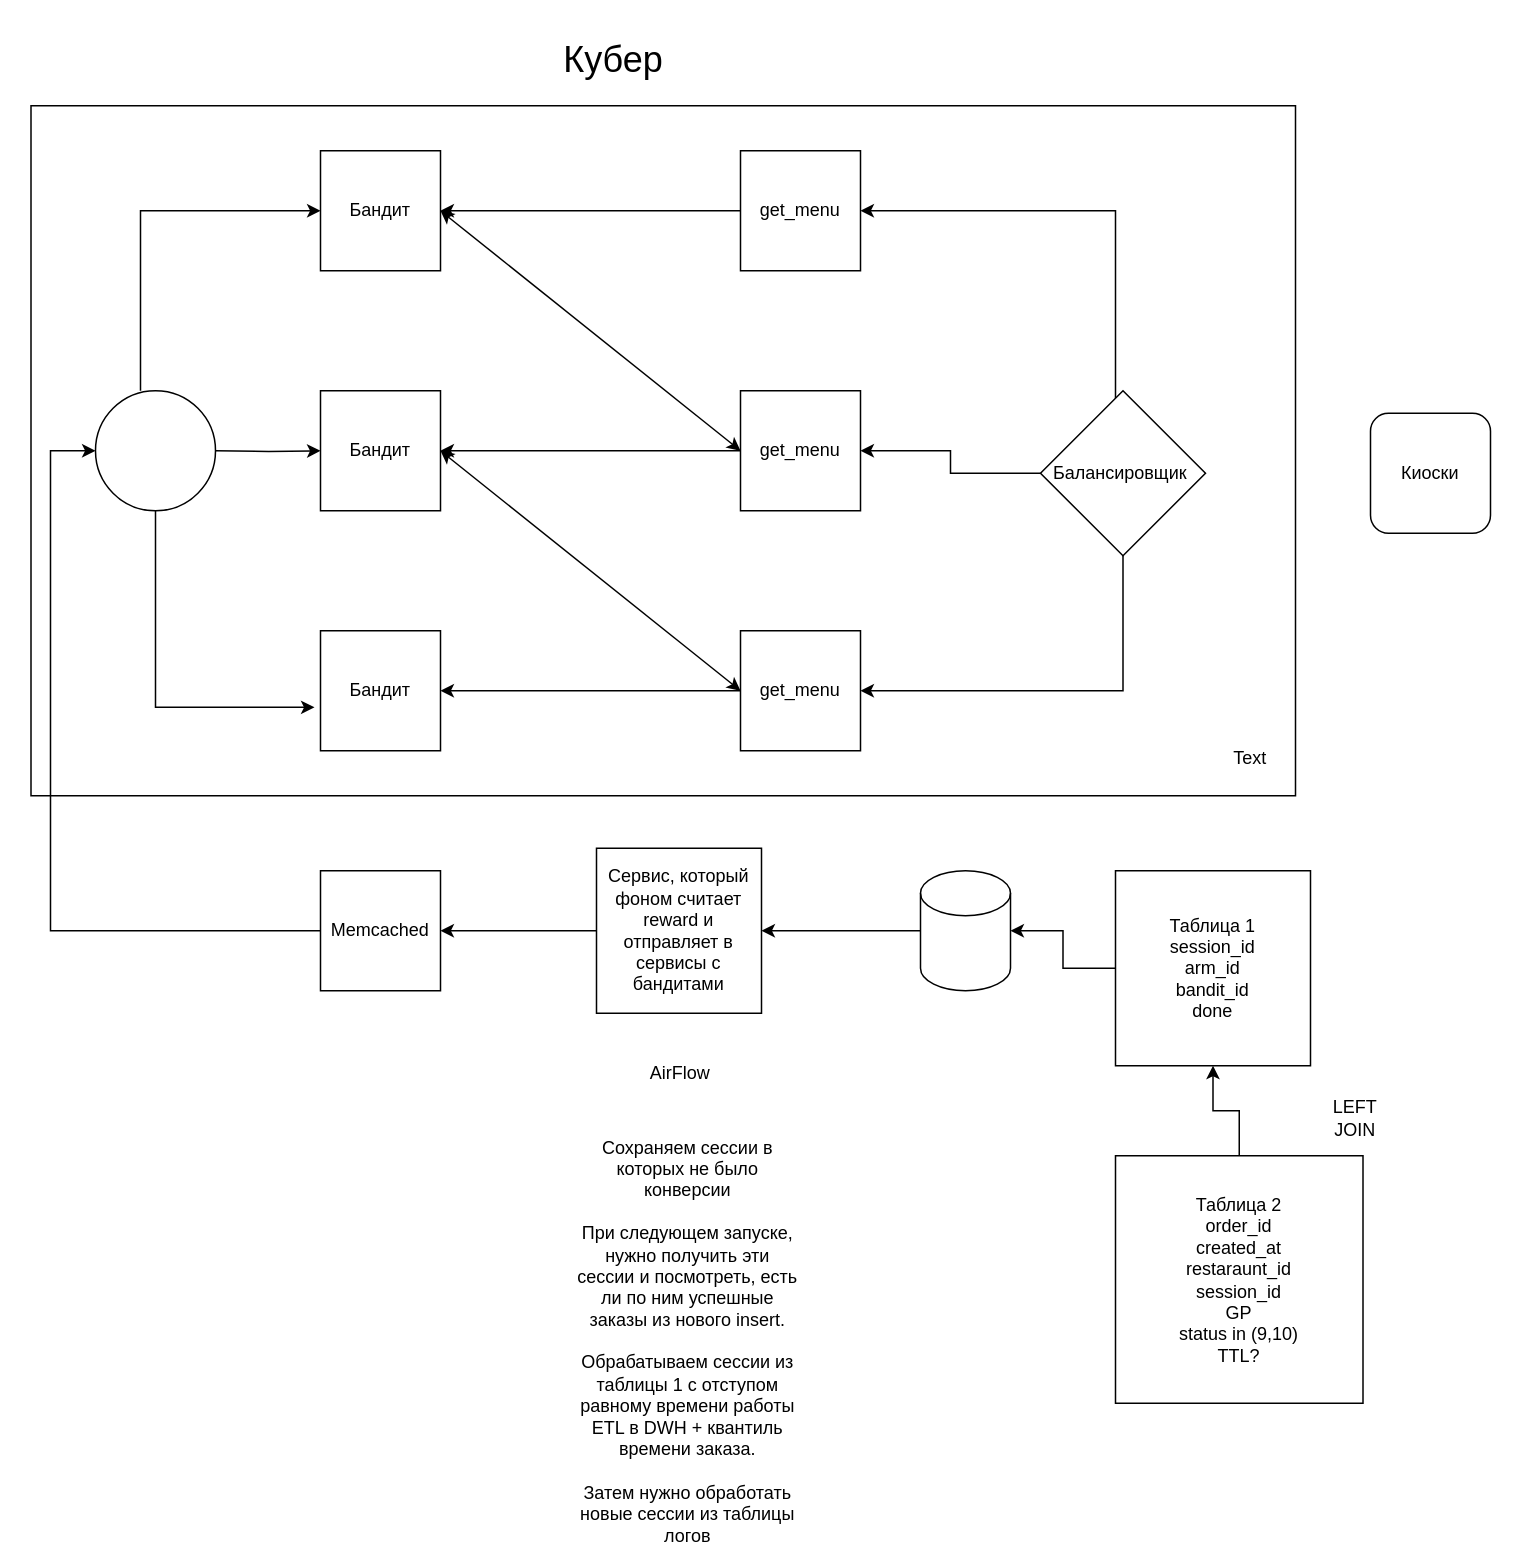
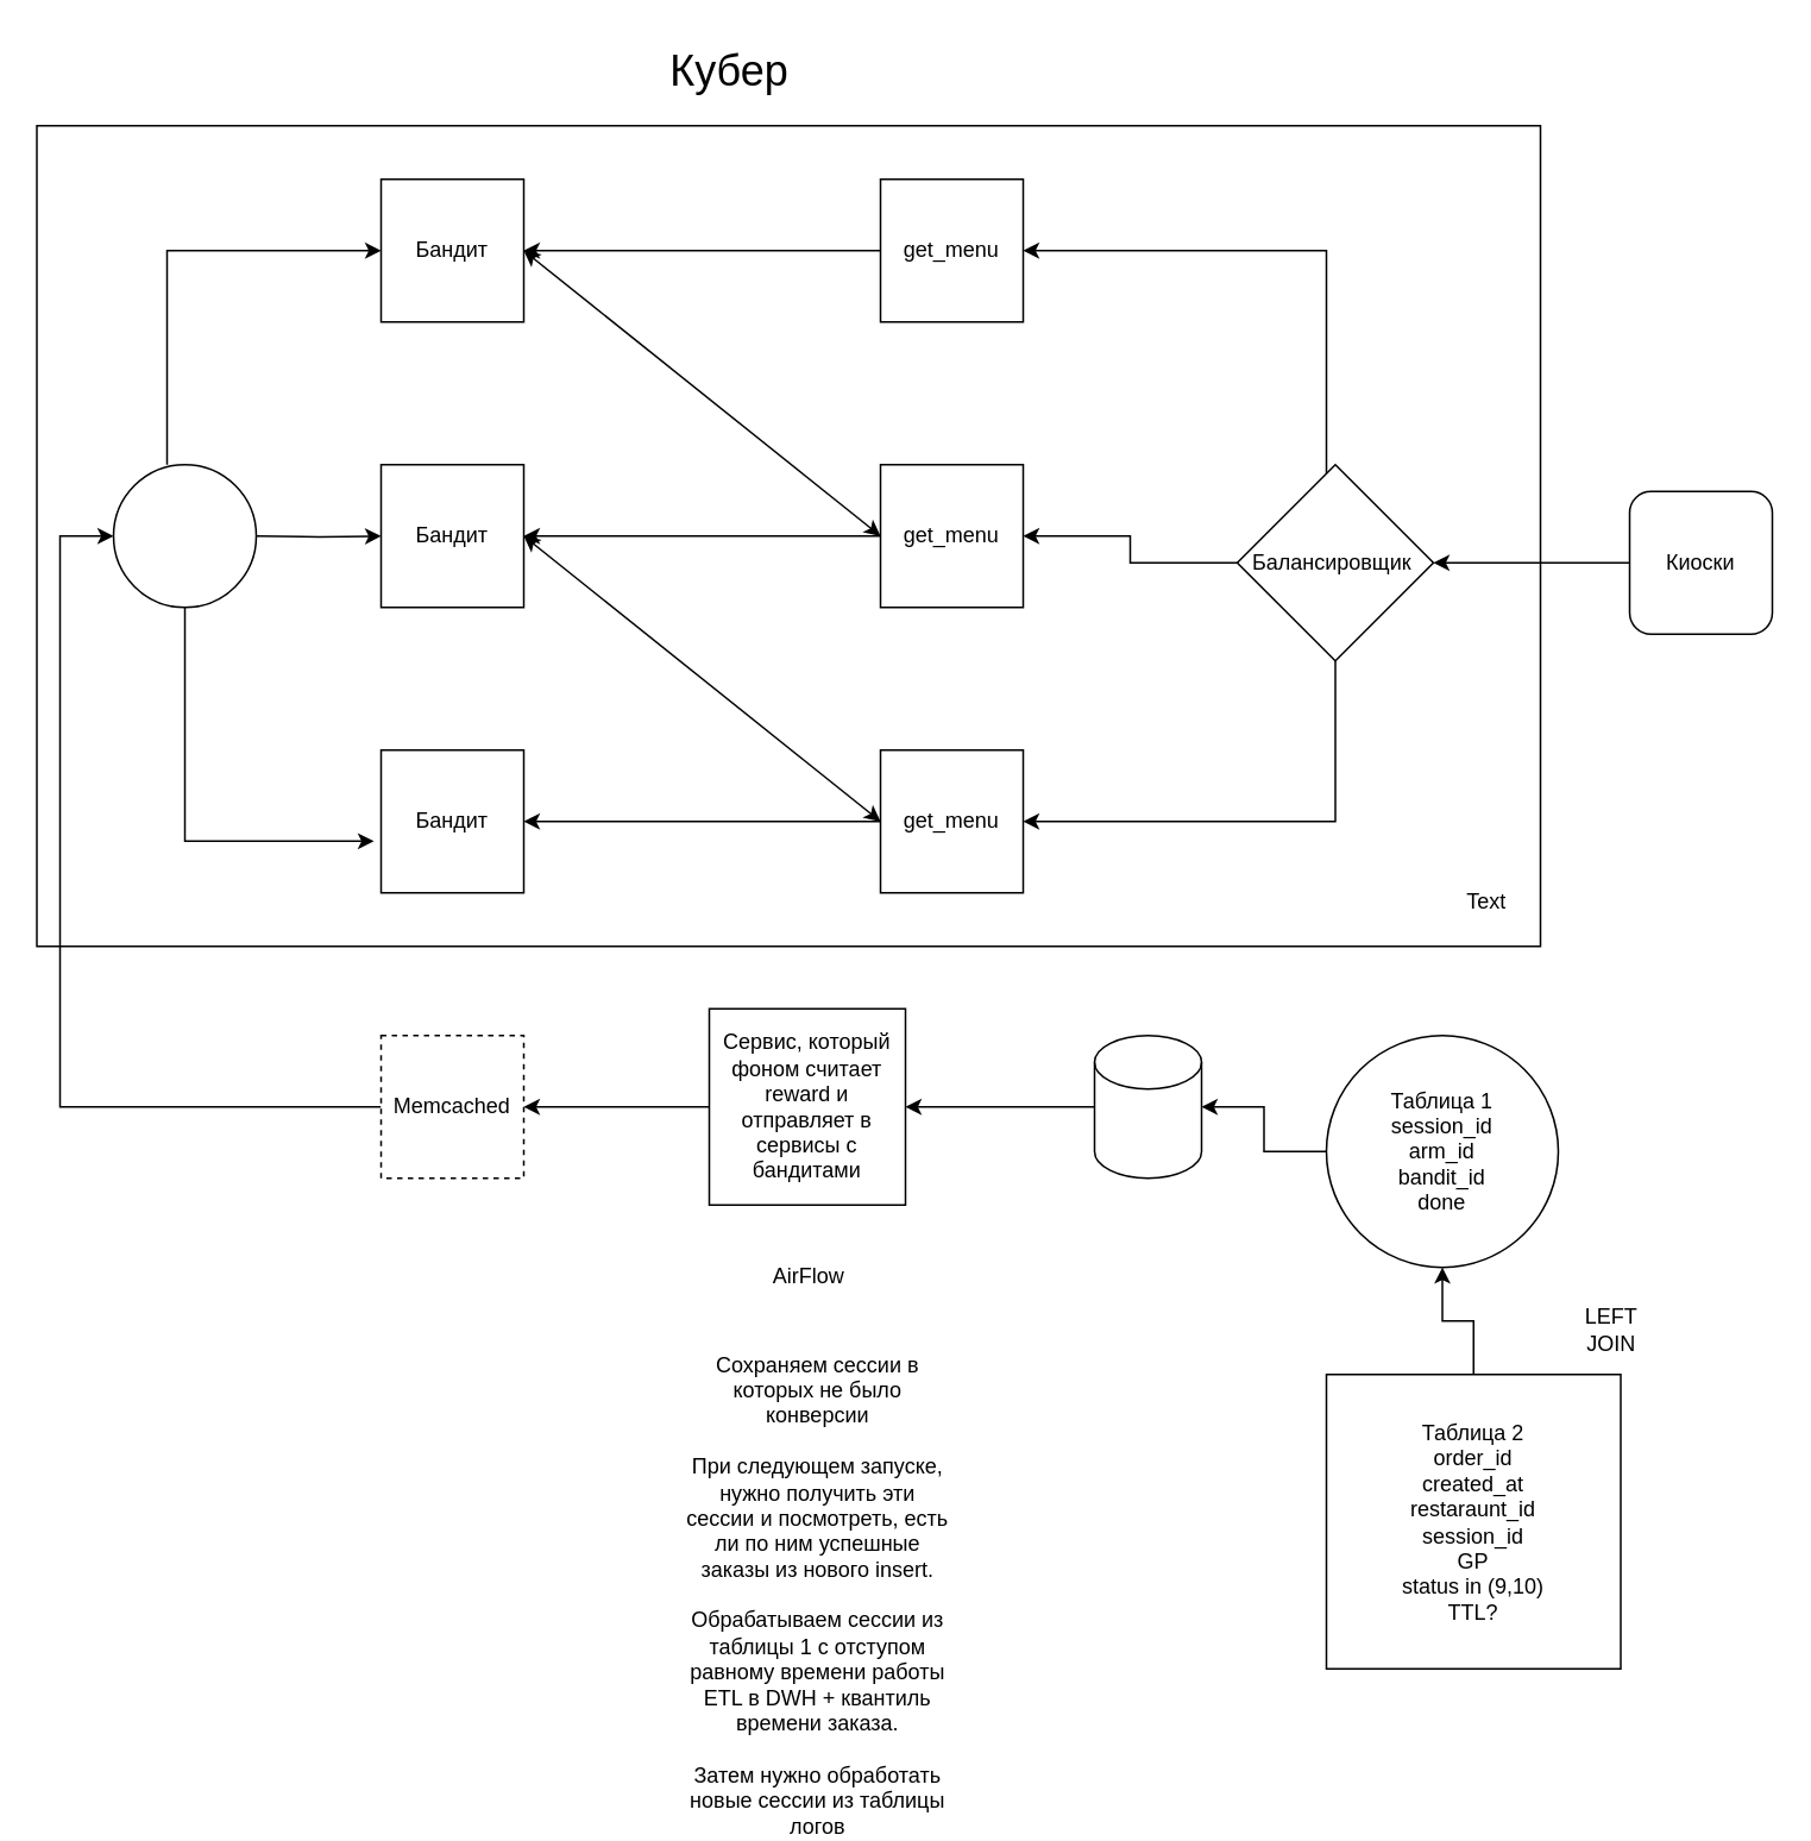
  <mxCell id="0" />
  <mxCell id="1" parent="0" />
  <mxCell id="2" value="" style="rounded=0;whiteSpace=wrap;html=1;" vertex="1" parent="1"><mxGeometry x="20" y="70" width="843" height="460" as="geometry" /></mxCell>
  <mxCell id="3" style="edgeStyle=orthogonalEdgeStyle;rounded=0;orthogonalLoop=1;jettySize=auto;html=1;entryX=1;entryY=0.5;entryDx=0;entryDy=0;" parent="1" source="4" target="13" edge="1"><mxGeometry relative="1" as="geometry" /></mxCell>
  <mxCell id="4" value="get_menu" style="whiteSpace=wrap;html=1;aspect=fixed;" parent="1" vertex="1"><mxGeometry x="493" y="100" width="80" height="80" as="geometry" /></mxCell>
  <mxCell id="5" style="edgeStyle=orthogonalEdgeStyle;rounded=0;orthogonalLoop=1;jettySize=auto;html=1;exitX=0;exitY=0.5;exitDx=0;exitDy=0;entryX=1;entryY=0.5;entryDx=0;entryDy=0;" parent="1" source="6" target="14" edge="1"><mxGeometry relative="1" as="geometry" /></mxCell>
  <mxCell id="6" value="get_menu" style="whiteSpace=wrap;html=1;aspect=fixed;" parent="1" vertex="1"><mxGeometry x="493" y="260" width="80" height="80" as="geometry" /></mxCell>
  <mxCell id="7" style="edgeStyle=orthogonalEdgeStyle;rounded=0;orthogonalLoop=1;jettySize=auto;html=1;" parent="1" source="8" target="15" edge="1"><mxGeometry relative="1" as="geometry" /></mxCell>
  <mxCell id="8" value="get_menu" style="whiteSpace=wrap;html=1;aspect=fixed;" parent="1" vertex="1"><mxGeometry x="493" y="420" width="80" height="80" as="geometry" /></mxCell>
  <mxCell id="9" style="edgeStyle=orthogonalEdgeStyle;rounded=0;orthogonalLoop=1;jettySize=auto;html=1;entryX=1;entryY=0.5;entryDx=0;entryDy=0;" edge="1" parent="1" source="12" target="4"><mxGeometry relative="1" as="geometry"><Array as="points"><mxPoint x="743" y="140" /></Array></mxGeometry></mxCell>
  <mxCell id="10" style="edgeStyle=orthogonalEdgeStyle;rounded=0;orthogonalLoop=1;jettySize=auto;html=1;" edge="1" parent="1" source="12" target="6"><mxGeometry relative="1" as="geometry" /></mxCell>
  <mxCell id="11" style="edgeStyle=orthogonalEdgeStyle;rounded=0;orthogonalLoop=1;jettySize=auto;html=1;entryX=1;entryY=0.5;entryDx=0;entryDy=0;" edge="1" parent="1" source="12" target="8"><mxGeometry relative="1" as="geometry"><Array as="points"><mxPoint x="748" y="460" /></Array></mxGeometry></mxCell>
  <mxCell id="12" value="Балансировщик&amp;nbsp;" style="rhombus;whiteSpace=wrap;html=1;aspect=fixed;" parent="1" vertex="1"><mxGeometry x="693" y="260" width="110" height="110" as="geometry" /></mxCell>
  <mxCell id="13" value="Бандит" style="whiteSpace=wrap;html=1;aspect=fixed;" parent="1" vertex="1"><mxGeometry x="213" y="100" width="80" height="80" as="geometry" /></mxCell>
  <mxCell id="14" value="Бандит" style="whiteSpace=wrap;html=1;aspect=fixed;" parent="1" vertex="1"><mxGeometry x="213" y="260" width="80" height="80" as="geometry" /></mxCell>
  <mxCell id="15" value="Бандит" style="whiteSpace=wrap;html=1;aspect=fixed;" parent="1" vertex="1"><mxGeometry x="213" y="420" width="80" height="80" as="geometry" /></mxCell>
  <mxCell id="16" value="" style="edgeStyle=orthogonalEdgeStyle;rounded=0;orthogonalLoop=1;jettySize=auto;html=1;" edge="1" parent="1" source="17" target="19"><mxGeometry relative="1" as="geometry" /></mxCell>
  <mxCell id="17" value="Сервис, который фоном считает reward и отправляет в сервисы с бандитами" style="whiteSpace=wrap;html=1;aspect=fixed;" parent="1" vertex="1"><mxGeometry x="397" y="565" width="110" height="110" as="geometry" /></mxCell>
  <mxCell id="18" style="edgeStyle=orthogonalEdgeStyle;rounded=0;orthogonalLoop=1;jettySize=auto;html=1;entryX=0;entryY=0.5;entryDx=0;entryDy=0;" edge="1" parent="1" source="19"><mxGeometry relative="1" as="geometry"><mxPoint x="63" y="300" as="targetPoint" /><Array as="points"><mxPoint x="33" y="620" /><mxPoint x="33" y="300" /></Array></mxGeometry></mxCell>
- <mxCell id="19" value="Memcached" style="whiteSpace=wrap;html=1;aspect=fixed;" vertex="1" parent="1"><mxGeometry x="213" y="580" width="80" height="80" as="geometry" /></mxCell>
+ <mxCell id="19" value="Memcached" style="whiteSpace=wrap;html=1;aspect=fixed;dashed=1;" vertex="1" parent="1"><mxGeometry x="213" y="580" width="80" height="80" as="geometry" /></mxCell>
  <mxCell id="20" style="edgeStyle=orthogonalEdgeStyle;rounded=0;orthogonalLoop=1;jettySize=auto;html=1;entryX=1;entryY=0.5;entryDx=0;entryDy=0;" edge="1" parent="1" source="21" target="17"><mxGeometry relative="1" as="geometry" /></mxCell>
  <mxCell id="21" value="" style="shape=cylinder3;whiteSpace=wrap;html=1;boundedLbl=1;backgroundOutline=1;size=15;" vertex="1" parent="1"><mxGeometry x="613" y="580" width="60" height="80" as="geometry" /></mxCell>
- <mxCell id="22" value="Таблица 1&lt;br&gt;session_id&lt;br&gt;arm_id&lt;br&gt;bandit_id&lt;br&gt;done" style="whiteSpace=wrap;html=1;aspect=fixed;" vertex="1" parent="1"><mxGeometry x="743" y="580" width="130" height="130" as="geometry" /></mxCell>
+ <mxCell id="22" value="Таблица 1&lt;br&gt;session_id&lt;br&gt;arm_id&lt;br&gt;bandit_id&lt;br&gt;done" style="ellipse;whiteSpace=wrap;html=1;aspect=fixed;" vertex="1" parent="1"><mxGeometry x="743" y="580" width="130" height="130" as="geometry" /></mxCell>
  <mxCell id="23" style="edgeStyle=orthogonalEdgeStyle;rounded=0;orthogonalLoop=1;jettySize=auto;html=1;" edge="1" parent="1" source="24" target="22"><mxGeometry relative="1" as="geometry" /></mxCell>
  <mxCell id="24" value="Таблица 2&lt;br&gt;order_id&lt;br&gt;created_at&lt;br&gt;restaraunt_id&lt;br&gt;session_id&lt;br&gt;GP&lt;br&gt;status in (9,10)&lt;br&gt;TTL?" style="whiteSpace=wrap;html=1;aspect=fixed;" vertex="1" parent="1"><mxGeometry x="743" y="770" width="165" height="165" as="geometry" /></mxCell>
  <mxCell id="25" value="LEFT JOIN" style="text;html=1;align=center;verticalAlign=middle;whiteSpace=wrap;rounded=0;" vertex="1" parent="1"><mxGeometry x="873" y="730" width="60" height="30" as="geometry" /></mxCell>
  <mxCell id="26" style="edgeStyle=orthogonalEdgeStyle;rounded=0;orthogonalLoop=1;jettySize=auto;html=1;entryX=1;entryY=0.5;entryDx=0;entryDy=0;entryPerimeter=0;" edge="1" parent="1" source="22" target="21"><mxGeometry relative="1" as="geometry" /></mxCell>
  <mxCell id="27" style="edgeStyle=orthogonalEdgeStyle;rounded=0;orthogonalLoop=1;jettySize=auto;html=1;entryX=0;entryY=0.5;entryDx=0;entryDy=0;" edge="1" parent="1" target="13"><mxGeometry relative="1" as="geometry"><mxPoint x="93" y="260" as="sourcePoint" /><Array as="points"><mxPoint x="93" y="140" /></Array></mxGeometry></mxCell>
  <mxCell id="28" style="edgeStyle=orthogonalEdgeStyle;rounded=0;orthogonalLoop=1;jettySize=auto;html=1;" edge="1" parent="1" target="14"><mxGeometry relative="1" as="geometry"><mxPoint x="143" y="300" as="sourcePoint" /></mxGeometry></mxCell>
  <mxCell id="29" value="" style="ellipse;whiteSpace=wrap;html=1;aspect=fixed;" vertex="1" parent="1"><mxGeometry x="63" y="260" width="80" height="80" as="geometry" /></mxCell>
  <mxCell id="30" style="edgeStyle=orthogonalEdgeStyle;rounded=0;orthogonalLoop=1;jettySize=auto;html=1;entryX=-0.05;entryY=0.638;entryDx=0;entryDy=0;entryPerimeter=0;" edge="1" parent="1" source="29" target="15"><mxGeometry relative="1" as="geometry"><Array as="points"><mxPoint x="103" y="471" /></Array></mxGeometry></mxCell>
+ <mxCell id="31" style="edgeStyle=orthogonalEdgeStyle;rounded=0;orthogonalLoop=1;jettySize=auto;html=1;entryX=1;entryY=0.5;entryDx=0;entryDy=0;" edge="1" parent="1" source="32" target="12"><mxGeometry relative="1" as="geometry" /></mxCell>
  <mxCell id="32" value="Киоски" style="whiteSpace=wrap;html=1;aspect=fixed;rounded=1;" vertex="1" parent="1"><mxGeometry x="913" y="275" width="80" height="80" as="geometry" /></mxCell>
  <mxCell id="33" value="AirFlow" style="text;html=1;align=center;verticalAlign=middle;whiteSpace=wrap;rounded=0;" vertex="1" parent="1"><mxGeometry x="423" y="700" width="60" height="30" as="geometry" /></mxCell>
  <mxCell id="34" value="&lt;br&gt;&lt;br&gt;&lt;br&gt;&lt;br&gt;Сохраняем сессии в которых не было конверсии&lt;br&gt;&lt;br&gt;При следующем запуске, нужно получить эти сессии и посмотреть, есть ли по ним успешные заказы из нового insert.&lt;br&gt;&lt;br&gt;Обрабатываем сессии из таблицы 1 с отступом равному времени работы ETL в DWH + квантиль времени заказа.&lt;br&gt;&lt;br&gt;Затем нужно обработать новые сессии из таблицы логов" style="text;html=1;align=center;verticalAlign=middle;whiteSpace=wrap;rounded=0;" vertex="1" parent="1"><mxGeometry x="383" y="850" width="150" height="30" as="geometry" /></mxCell>
  <mxCell id="35" value="Text" style="text;html=1;align=center;verticalAlign=middle;whiteSpace=wrap;rounded=0;" vertex="1" parent="1"><mxGeometry x="803" y="490" width="60" height="30" as="geometry" /></mxCell>
  <mxCell id="36" value="&lt;font style=&quot;font-size: 24px;&quot;&gt;Кубер&lt;/font&gt;" style="text;html=1;align=center;verticalAlign=middle;resizable=0;points=[];autosize=1;strokeColor=none;fillColor=none;" vertex="1" parent="1"><mxGeometry x="363" y="20" width="90" height="40" as="geometry" /></mxCell>
  <mxCell id="37" value="" style="endArrow=classic;startArrow=classic;html=1;rounded=0;entryX=1;entryY=0.5;entryDx=0;entryDy=0;exitX=0;exitY=0.5;exitDx=0;exitDy=0;" edge="1" parent="1" source="6" target="13"><mxGeometry width="50" height="50" relative="1" as="geometry"><mxPoint x="743" y="580" as="sourcePoint" /><mxPoint x="793" y="530" as="targetPoint" /></mxGeometry></mxCell>
  <mxCell id="38" value="" style="endArrow=classic;startArrow=classic;html=1;rounded=0;entryX=1;entryY=0.5;entryDx=0;entryDy=0;exitX=0;exitY=0.5;exitDx=0;exitDy=0;" edge="1" parent="1"><mxGeometry width="50" height="50" relative="1" as="geometry"><mxPoint x="493" y="460" as="sourcePoint" /><mxPoint x="293" y="300" as="targetPoint" /></mxGeometry></mxCell>
